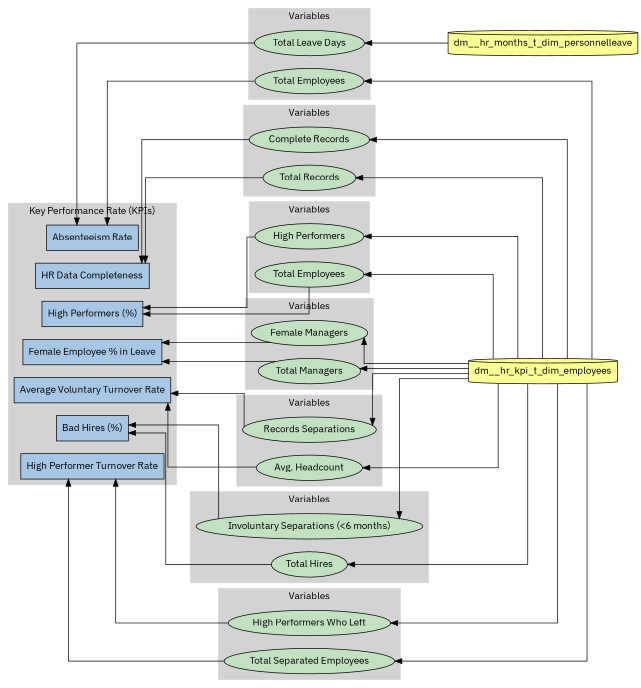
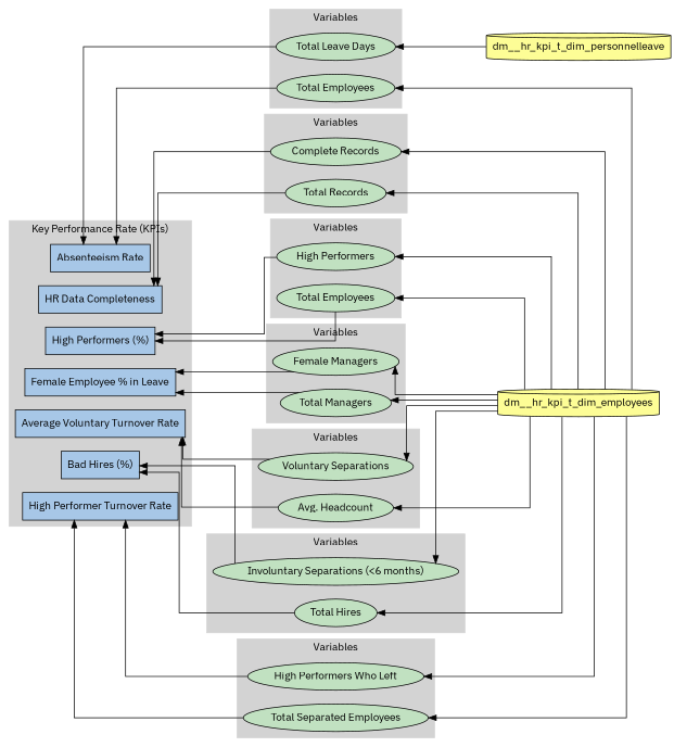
  digraph {
    concentrate=true
    fontname="IBM Plex Sans"
    rankdir=RL
    splines=ortho
    node [fillcolor="#c1e1c1" fontname="IBM Plex Sans" shape=ellipse style=filled]
    edge [fontname="IBM Plex Sans"]
    n1 [label="Total Leave Days"]
    n2 [label="Total Employees"]
    n3 [label="Complete Records"]
    n4 [label="Total Records"]
    n5 [label="High Performers"]
    n6 [label="Total Employees"]
    n7 [label="Female Managers"]
    n8 [label="Total Managers"]
-   n9 [label="Records Separations"]
+   n9 [label="Voluntary Separations"]
    n10 [label="Avg. Headcount"]
    n11 [label="Involuntary Separations (<6 months)"]
    n12 [label="Total Hires"]
    n13 [label="High Performers Who Left"]
    n14 [label="Total Separated Employees"]
    "Absenteeism Rate" [fillcolor="#a7c7e7" shape=box]
    "HR Data Completeness" [fillcolor="#a7c7e7" shape=box]
    "High Performers (%)" [fillcolor="#a7c7e7" shape=box]
    n18 [fillcolor="#a7c7e7" label="Female Employee % in Leave" shape=box]
    "Average Voluntary Turnover Rate" [fillcolor="#a7c7e7" shape=box]
    "Bad Hires (%)" [fillcolor="#a7c7e7" shape=box]
    "High Performer Turnover Rate" [fillcolor="#a7c7e7" shape=box]
-   dm__hr_kpi_t_dim_personnelleave [fillcolor="#fdfd96" shape=cylinder label=dm__hr_months_t_dim_personnelleave]
+   dm__hr_kpi_t_dim_personnelleave [fillcolor="#fdfd96" shape=cylinder]
    dm__hr_kpi_t_dim_employees [fillcolor="#fdfd96" shape=cylinder]
    subgraph cluster_1 {
      color=lightgrey
      label=Variables
      style=filled
      n1
      n2
    }
    subgraph cluster_2 {
      color=lightgrey
      label=Variables
      style=filled
      n3
      n4
    }
    subgraph cluster_3 {
      color=lightgrey
      label=Variables
      style=filled
      n5
      n6
    }
    subgraph cluster_4 {
      color=lightgrey
      label=Variables
      style=filled
      n7
      n8
    }
    subgraph cluster_5 {
      color=lightgrey
      label=Variables
      style=filled
      n9
      n10
    }
    subgraph cluster_6 {
      color=lightgrey
      label=Variables
      style=filled
      n11
      n12
    }
    subgraph cluster_7 {
      color=lightgrey
      label=Variables
      style=filled
      n13
      n14
    }
    subgraph cluster_8 {
      color=lightgrey
      label="Key Performance Rate (KPIs)"
      style=filled
      "Absenteeism Rate"
      "HR Data Completeness"
      "High Performers (%)"
      n18
      "Average Voluntary Turnover Rate"
      "Bad Hires (%)"
      "High Performer Turnover Rate"
    }
    n1 -> "Absenteeism Rate"
    n2 -> "Absenteeism Rate"
    n3 -> "HR Data Completeness"
    n4 -> "HR Data Completeness"
    n5 -> "High Performers (%)"
    n6 -> "High Performers (%)"
    n7 -> n18
    n8 -> n18
    n9 -> "Average Voluntary Turnover Rate"
    n10 -> "Average Voluntary Turnover Rate"
    n11 -> "Bad Hires (%)"
    n12 -> "Bad Hires (%)"
    n13 -> "High Performer Turnover Rate"
    n14 -> "High Performer Turnover Rate"
    dm__hr_kpi_t_dim_personnelleave -> n1
    dm__hr_kpi_t_dim_employees -> n2
    dm__hr_kpi_t_dim_employees -> n3
    dm__hr_kpi_t_dim_employees -> n4
    dm__hr_kpi_t_dim_employees -> n5
    dm__hr_kpi_t_dim_employees -> n6
    dm__hr_kpi_t_dim_employees -> n7
    dm__hr_kpi_t_dim_employees -> n8
    dm__hr_kpi_t_dim_employees -> n9
    dm__hr_kpi_t_dim_employees -> n10
    dm__hr_kpi_t_dim_employees -> n11
    dm__hr_kpi_t_dim_employees -> n12
    dm__hr_kpi_t_dim_employees -> n13
    dm__hr_kpi_t_dim_employees -> n14
  }
